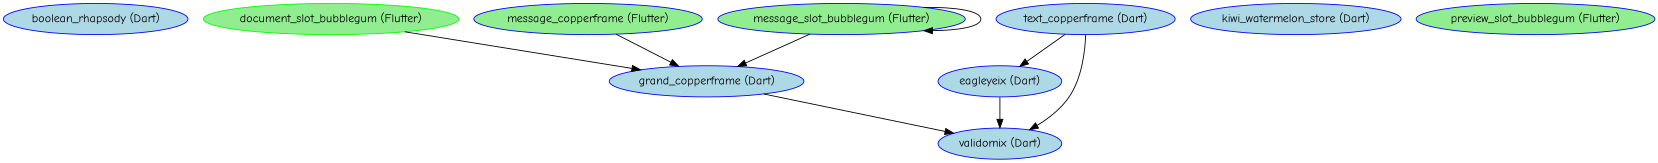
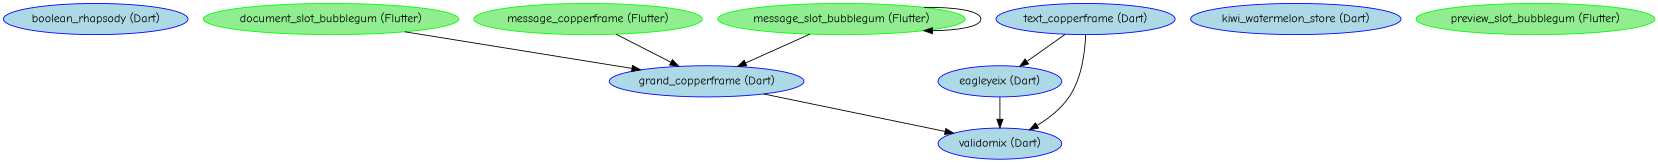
  digraph {
    fontname="Comic Neue"
    node [color=blue fillcolor=lightblue fontname="Comic Neue" style=filled]
    edge [fontname="Comic Neue"]
    n1 [label="boolean_rhapsody (Dart)"]
    n2 [label="eagleyeix (Dart)"]
    n3 [label="validomix (Dart)"]
    n4 [label="grand_copperframe (Dart)"]
    n5 [label="kiwi_watermelon_store (Dart)"]
    n6 [label="text_copperframe (Dart)"]
    n7 [color=green fillcolor=lightgreen label="document_slot_bubblegum (Flutter)"]
-   n8 [fillcolor=lightgreen label="message_copperframe (Flutter)"]
-   n9 [fillcolor=lightgreen label="message_slot_bubblegum (Flutter)"]
-   n10 [fillcolor=lightgreen label="preview_slot_bubblegum (Flutter)"]
+   n8 [color=green fillcolor=lightgreen label="message_copperframe (Flutter)"]
+   n9 [color=green fillcolor=lightgreen label="message_slot_bubblegum (Flutter)"]
+   n10 [color=green fillcolor=lightgreen label="preview_slot_bubblegum (Flutter)"]
    n2 -> n3
    n4 -> n3
    n6 -> n2
    n6 -> n3
    n7 -> n4
    n8 -> n4
    n9 -> n4
    n9 -> n9
  }
